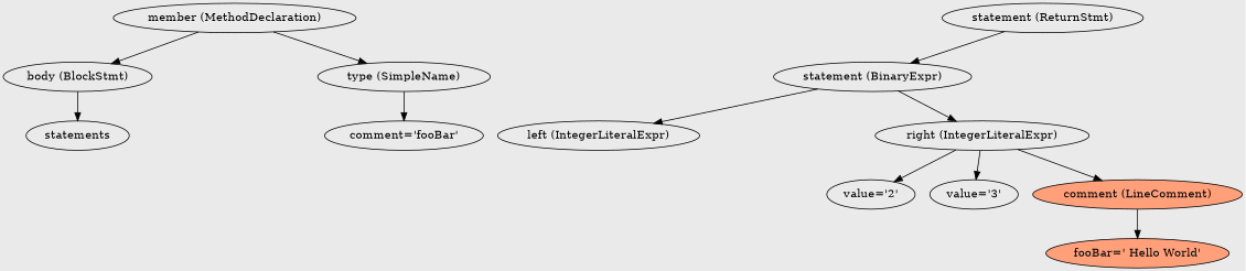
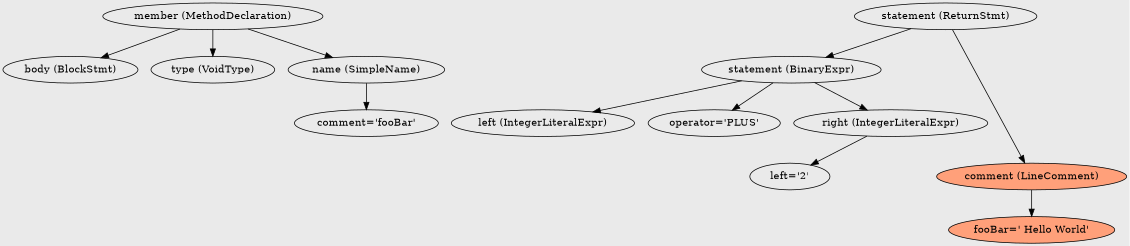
  digraph {
    bgcolor="#EAEAEA"
    n1 [label="member (MethodDeclaration)"]
    n2 [label="body (BlockStmt)"]
-   n4 [label="type (SimpleName)"]
-   n5 [label=statements]
+   n3 [label="type (VoidType)"]
+   n4 [label="name (SimpleName)"]
    n6 [label="comment='fooBar'"]
    n7 [label="statement (ReturnStmt)"]
    n8 [label="statement (BinaryExpr)"]
    n9 [fillcolor=lightsalmon label="comment (LineComment)" style=filled]
+   n10 [label="operator='PLUS'"]
    n11 [label="left (IntegerLiteralExpr)"]
    n12 [label="right (IntegerLiteralExpr)"]
    n13 [fillcolor=lightsalmon label="fooBar=' Hello World'" style=filled]
-   n14 [label="value='2'"]
-   n15 [label="value='3'"]
+   n14 [label="left='2'"]
    n1 -> n2
+   n1 -> n3
    n1 -> n4
-   n2 -> n5
    n4 -> n6
    n7 -> n8
-   n12 -> n9
+   n7 -> n9
+   n8 -> n10
    n8 -> n11
    n8 -> n12
    n9 -> n13
    n12 -> n14
-   n12 -> n15
  }
